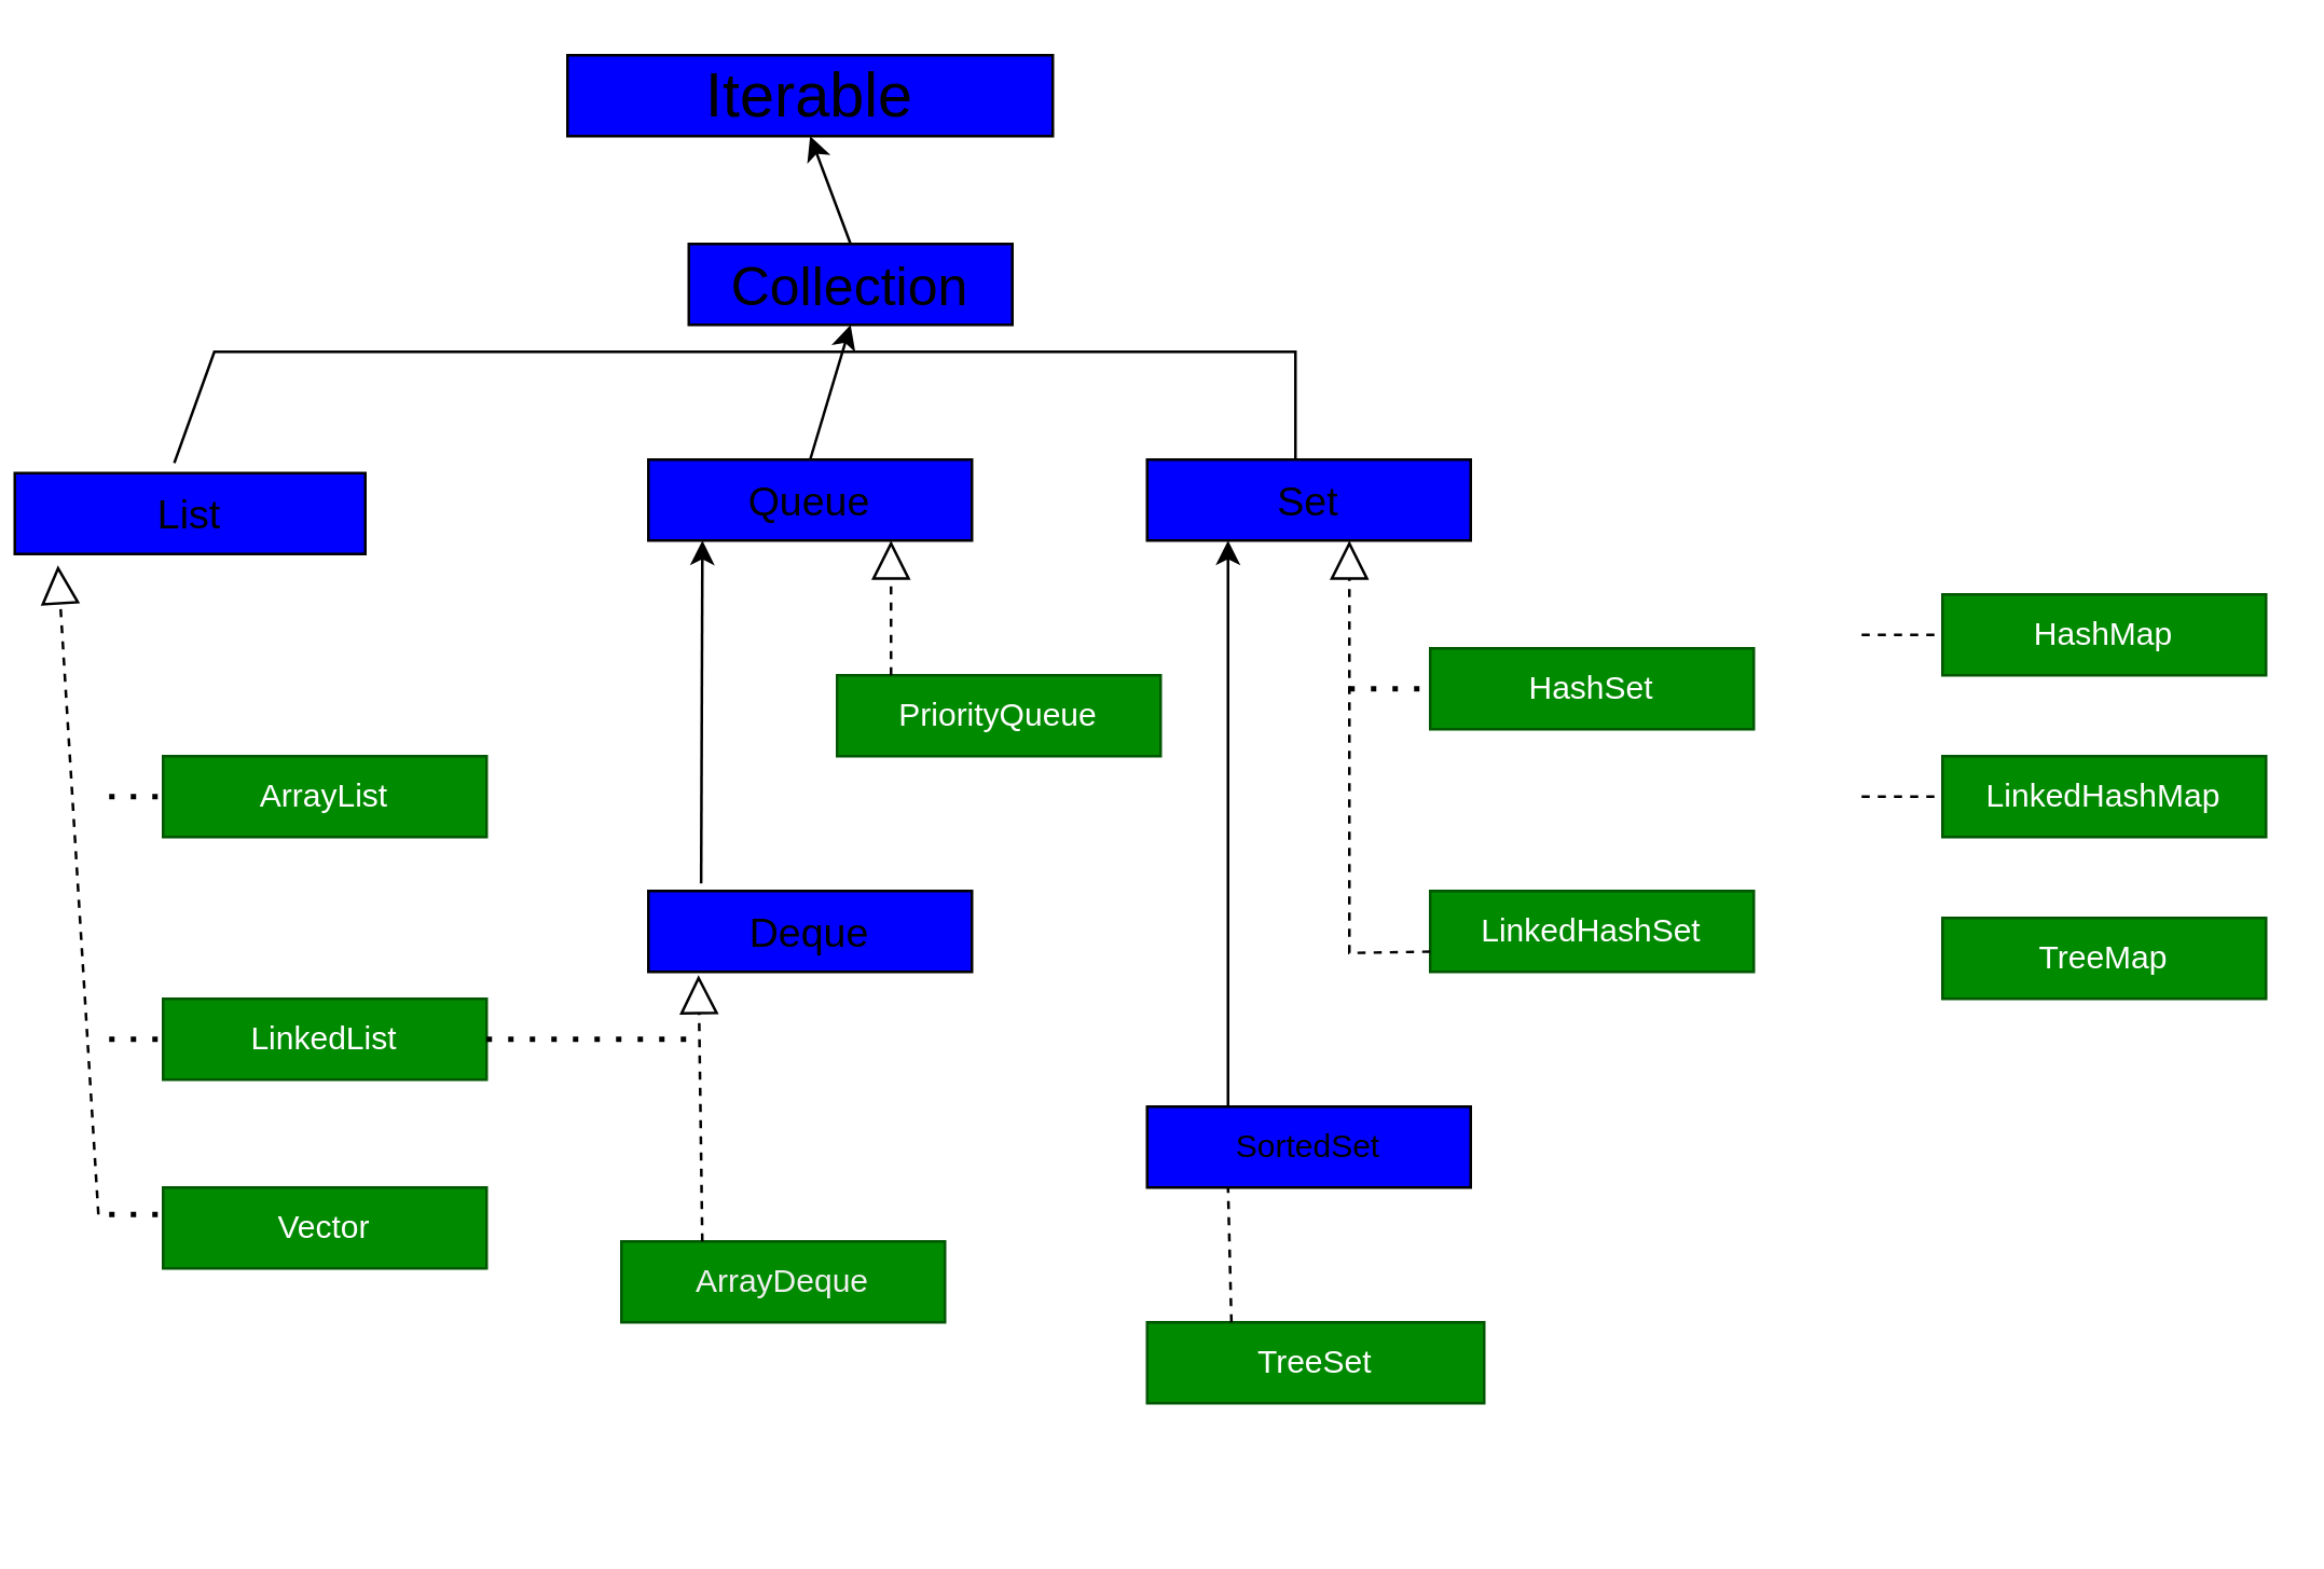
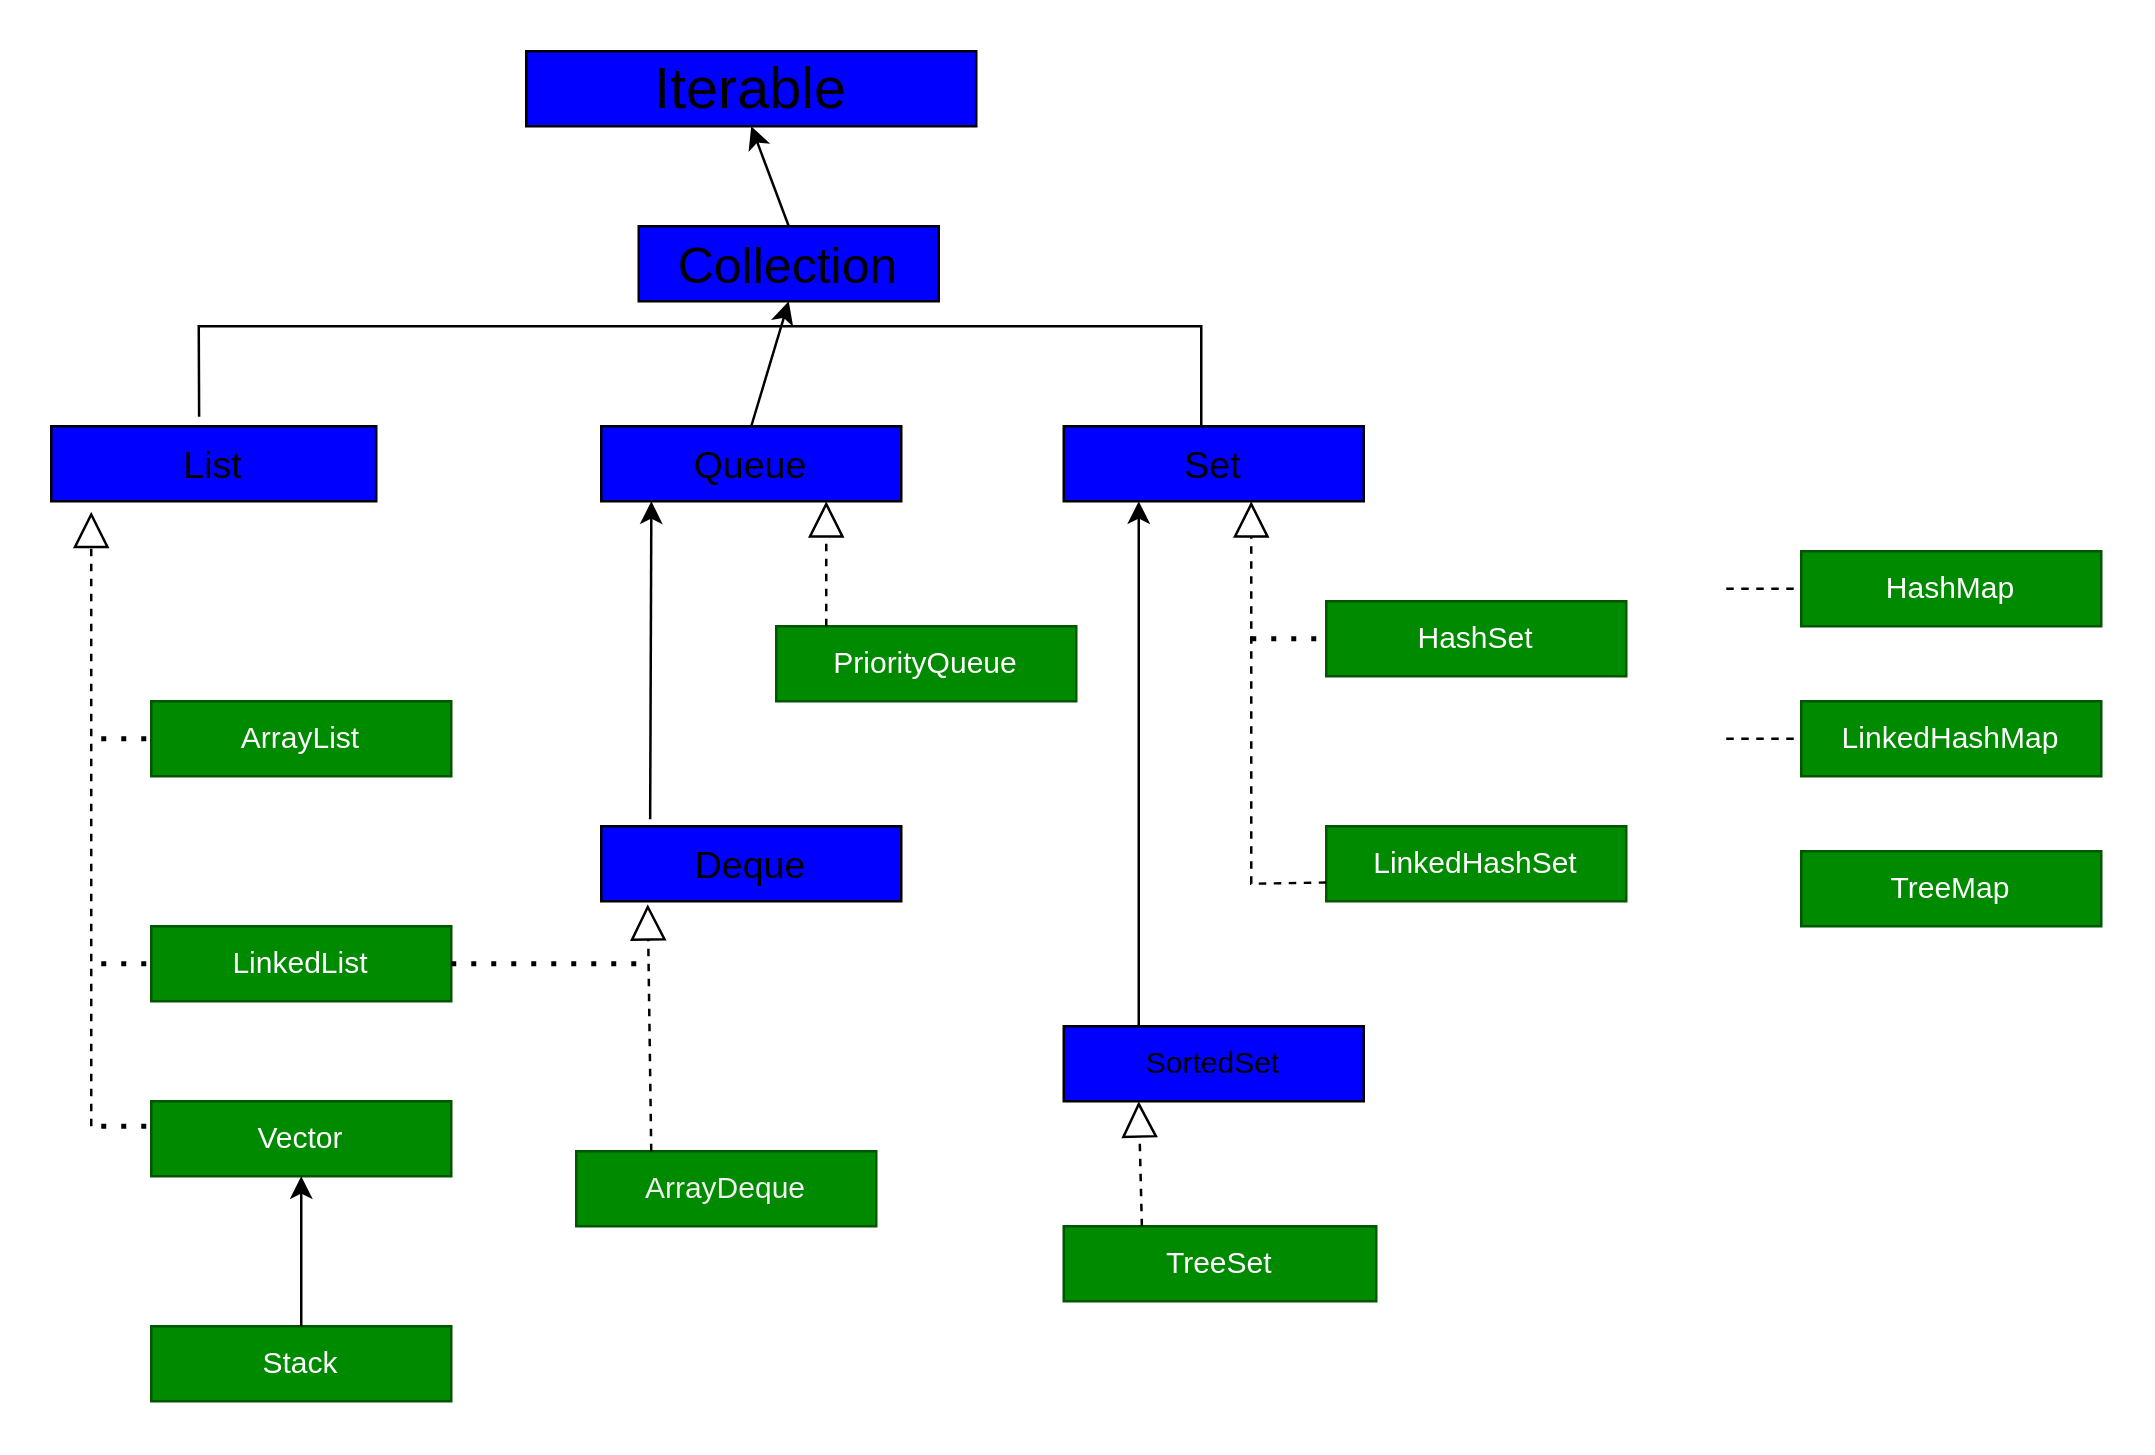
  <mxCell id="0" />
  <mxCell id="1" parent="0" />
  <mxCell id="2" value="Iterable" style="rounded=0;whiteSpace=wrap;html=1;fillColor=#0000FF;fontSize=23;" parent="1" vertex="1"><mxGeometry x="210" y="20" width="180" height="30" as="geometry" /></mxCell>
  <mxCell id="3" value="&lt;font style=&quot;font-size: 20px;&quot;&gt;Collection&lt;/font&gt;" style="rounded=0;whiteSpace=wrap;html=1;fillColor=#0000FF;" parent="1" vertex="1"><mxGeometry x="255" y="90" width="120" height="30" as="geometry" /></mxCell>
- <mxCell id="4" value="&lt;font style=&quot;font-size: 15px;&quot;&gt;List&lt;/font&gt;" style="rounded=0;whiteSpace=wrap;html=1;fillColor=#0000FF;" parent="1" vertex="1"><mxGeometry x="5" y="175" width="130" height="30" as="geometry" /></mxCell>
+ <mxCell id="4" value="&lt;font style=&quot;font-size: 15px;&quot;&gt;List&lt;/font&gt;" style="rounded=0;whiteSpace=wrap;html=1;fillColor=#0000FF;" parent="1" vertex="1"><mxGeometry x="20" y="170" width="130" height="30" as="geometry" /></mxCell>
  <mxCell id="5" value="&lt;font style=&quot;font-size: 15px;&quot;&gt;Queue&lt;/font&gt;" style="rounded=0;whiteSpace=wrap;html=1;fillColor=#0000FF;" parent="1" vertex="1"><mxGeometry x="240" y="170" width="120" height="30" as="geometry" /></mxCell>
  <mxCell id="6" value="&lt;font style=&quot;font-size: 15px;&quot;&gt;Set&lt;/font&gt;" style="rounded=0;whiteSpace=wrap;html=1;fillColor=#0000FF;" parent="1" vertex="1"><mxGeometry x="425" y="170" width="120" height="30" as="geometry" /></mxCell>
  <mxCell id="7" value="" style="endArrow=none;html=1;rounded=0;exitX=0.455;exitY=-0.126;exitDx=0;exitDy=0;exitPerimeter=0;" parent="1" source="4" edge="1"><mxGeometry width="50" height="50" relative="1" as="geometry"><mxPoint x="110" y="130" as="sourcePoint" /><mxPoint x="480" y="170" as="targetPoint" /><Array as="points"><mxPoint x="79" y="130" /><mxPoint x="190" y="130" /><mxPoint x="370" y="130" /><mxPoint x="480" y="130" /></Array></mxGeometry></mxCell>
  <mxCell id="8" value="" style="endArrow=classic;html=1;rounded=0;entryX=0.5;entryY=1;entryDx=0;entryDy=0;exitX=0.5;exitY=0;exitDx=0;exitDy=0;" parent="1" source="5" target="3" edge="1"><mxGeometry width="50" height="50" relative="1" as="geometry"><mxPoint x="260" y="170" as="sourcePoint" /><mxPoint x="310" y="120" as="targetPoint" /></mxGeometry></mxCell>
  <mxCell id="9" value="" style="endArrow=classic;html=1;rounded=0;exitX=0.5;exitY=0;exitDx=0;exitDy=0;entryX=0.5;entryY=1;entryDx=0;entryDy=0;" parent="1" source="3" target="2" edge="1"><mxGeometry width="50" height="50" relative="1" as="geometry"><mxPoint x="260" y="100" as="sourcePoint" /><mxPoint x="310" y="50" as="targetPoint" /></mxGeometry></mxCell>
  <mxCell id="10" value="PriorityQueue" style="rounded=0;whiteSpace=wrap;html=1;fillColor=#008a00;fontColor=#ffffff;strokeColor=#005700;" parent="1" vertex="1"><mxGeometry x="310" y="250" width="120" height="30" as="geometry" /></mxCell>
  <mxCell id="11" value="HashSet" style="rounded=0;whiteSpace=wrap;html=1;fillColor=#008a00;fontColor=#ffffff;strokeColor=#005700;" parent="1" vertex="1"><mxGeometry x="530" y="240" width="120" height="30" as="geometry" /></mxCell>
  <mxCell id="12" value="LinkedHashSet" style="rounded=0;whiteSpace=wrap;html=1;fillColor=#008a00;fontColor=#ffffff;strokeColor=#005700;" parent="1" vertex="1"><mxGeometry x="530" y="330" width="120" height="30" as="geometry" /></mxCell>
  <mxCell id="13" value="ArrayList" style="rounded=0;whiteSpace=wrap;html=1;fillColor=#008a00;fontColor=#ffffff;strokeColor=#005700;" parent="1" vertex="1"><mxGeometry x="60" y="280" width="120" height="30" as="geometry" /></mxCell>
  <mxCell id="14" value="&lt;font style=&quot;font-size: 15px;&quot;&gt;Deque&lt;/font&gt;" style="rounded=0;whiteSpace=wrap;html=1;fillColor=#0000FF;" parent="1" vertex="1"><mxGeometry x="240" y="330" width="120" height="30" as="geometry" /></mxCell>
  <mxCell id="15" value="LinkedList" style="rounded=0;whiteSpace=wrap;html=1;fillColor=#008a00;fontColor=#ffffff;strokeColor=#005700;" parent="1" vertex="1"><mxGeometry x="60" y="370" width="120" height="30" as="geometry" /></mxCell>
  <mxCell id="16" value="Vector" style="rounded=0;whiteSpace=wrap;html=1;fillColor=#008a00;fontColor=#ffffff;strokeColor=#005700;" parent="1" vertex="1"><mxGeometry x="60" y="440" width="120" height="30" as="geometry" /></mxCell>
+ <mxCell id="17" value="Stack" style="rounded=0;whiteSpace=wrap;html=1;fillColor=#008a00;fontColor=#ffffff;strokeColor=#005700;" parent="1" vertex="1"><mxGeometry x="60" y="530" width="120" height="30" as="geometry" /></mxCell>
  <mxCell id="18" value="&lt;font color=&quot;#f0f0f0&quot;&gt;Array&lt;/font&gt;&lt;span style=&quot;color: rgb(240, 240, 240);&quot;&gt;Deque&lt;/span&gt;" style="rounded=0;whiteSpace=wrap;html=1;fillColor=#008a00;fontColor=#ffffff;strokeColor=#005700;" parent="1" vertex="1"><mxGeometry x="230" y="460" width="120" height="30" as="geometry" /></mxCell>
  <mxCell id="19" value="SortedSet" style="rounded=0;whiteSpace=wrap;html=1;fillColor=#0000FF;" parent="1" vertex="1"><mxGeometry x="425" y="410" width="120" height="30" as="geometry" /></mxCell>
  <mxCell id="20" value="TreeSet" style="rounded=0;whiteSpace=wrap;html=1;fillColor=#008a00;fontColor=#ffffff;strokeColor=#005700;" parent="1" vertex="1"><mxGeometry x="425" y="490" width="125" height="30" as="geometry" /></mxCell>
  <mxCell id="21" value="" style="endArrow=block;dashed=1;endFill=0;endSize=12;html=1;rounded=0;entryX=0.75;entryY=1;entryDx=0;entryDy=0;" parent="1" target="5" edge="1"><mxGeometry width="160" relative="1" as="geometry"><mxPoint x="330" y="250" as="sourcePoint" /><mxPoint x="540" y="380" as="targetPoint" /></mxGeometry></mxCell>
  <mxCell id="22" value="" style="endArrow=classic;html=1;rounded=0;entryX=0.25;entryY=1;entryDx=0;entryDy=0;exitX=0.25;exitY=0;exitDx=0;exitDy=0;" parent="1" source="19" target="6" edge="1"><mxGeometry width="50" height="50" relative="1" as="geometry"><mxPoint x="450" y="280" as="sourcePoint" /><mxPoint x="500" y="230" as="targetPoint" /></mxGeometry></mxCell>
  <mxCell id="23" value="" style="endArrow=block;dashed=1;endFill=0;endSize=12;html=1;rounded=0;entryX=0.625;entryY=1;entryDx=0;entryDy=0;entryPerimeter=0;exitX=0;exitY=0.75;exitDx=0;exitDy=0;" parent="1" source="12" target="6" edge="1"><mxGeometry width="160" relative="1" as="geometry"><mxPoint x="500" y="350" as="sourcePoint" /><mxPoint x="660" y="290" as="targetPoint" /><Array as="points"><mxPoint x="500" y="353" /></Array></mxGeometry></mxCell>
  <mxCell id="24" value="" style="endArrow=none;dashed=1;html=1;dashPattern=1 3;strokeWidth=2;rounded=0;entryX=0;entryY=0.5;entryDx=0;entryDy=0;" parent="1" target="11" edge="1"><mxGeometry width="50" height="50" relative="1" as="geometry"><mxPoint x="500" y="255" as="sourcePoint" /><mxPoint x="610" y="360" as="targetPoint" /><Array as="points" /></mxGeometry></mxCell>
- <mxCell id="25" value="" style="endArrow=none;dashed=1;endFill=0;endSize=12;html=1;rounded=0;entryX=0.25;entryY=1;entryDx=0;entryDy=0;exitX=0.25;exitY=0;exitDx=0;exitDy=0;" parent="1" source="20" target="19" edge="1"><mxGeometry width="160" relative="1" as="geometry"><mxPoint x="440" y="550" as="sourcePoint" /><mxPoint x="600" y="550" as="targetPoint" /></mxGeometry></mxCell>
+ <mxCell id="25" value="" style="endArrow=block;dashed=1;endFill=0;endSize=12;html=1;rounded=0;entryX=0.25;entryY=1;entryDx=0;entryDy=0;exitX=0.25;exitY=0;exitDx=0;exitDy=0;" parent="1" source="20" target="19" edge="1"><mxGeometry width="160" relative="1" as="geometry"><mxPoint x="440" y="550" as="sourcePoint" /><mxPoint x="600" y="550" as="targetPoint" /></mxGeometry></mxCell>
+ <mxCell id="26" value="" style="endArrow=classic;html=1;rounded=0;exitX=0.5;exitY=0;exitDx=0;exitDy=0;entryX=0.5;entryY=1;entryDx=0;entryDy=0;" parent="1" source="17" target="16" edge="1"><mxGeometry width="50" height="50" relative="1" as="geometry"><mxPoint x="70" y="520" as="sourcePoint" /><mxPoint x="100" y="490" as="targetPoint" /></mxGeometry></mxCell>
  <mxCell id="27" value="" style="endArrow=block;dashed=1;endFill=0;endSize=12;html=1;rounded=0;entryX=0.123;entryY=1.14;entryDx=0;entryDy=0;entryPerimeter=0;" parent="1" target="4" edge="1"><mxGeometry width="160" relative="1" as="geometry"><mxPoint x="36" y="450" as="sourcePoint" /><mxPoint x="170" y="260" as="targetPoint" /></mxGeometry></mxCell>
  <mxCell id="28" value="" style="endArrow=none;dashed=1;html=1;dashPattern=1 3;strokeWidth=2;rounded=0;entryX=0;entryY=0.5;entryDx=0;entryDy=0;" parent="1" target="13" edge="1"><mxGeometry width="50" height="50" relative="1" as="geometry"><mxPoint x="40" y="295" as="sourcePoint" /><mxPoint x="110" y="320" as="targetPoint" /></mxGeometry></mxCell>
  <mxCell id="29" value="" style="endArrow=none;dashed=1;html=1;dashPattern=1 3;strokeWidth=2;rounded=0;entryX=0;entryY=0.5;entryDx=0;entryDy=0;" parent="1" target="15" edge="1"><mxGeometry width="50" height="50" relative="1" as="geometry"><mxPoint x="40" y="385" as="sourcePoint" /><mxPoint x="440" y="380" as="targetPoint" /></mxGeometry></mxCell>
  <mxCell id="30" value="" style="endArrow=none;dashed=1;html=1;dashPattern=1 3;strokeWidth=2;rounded=0;" parent="1" edge="1"><mxGeometry width="50" height="50" relative="1" as="geometry"><mxPoint x="40" y="450" as="sourcePoint" /><mxPoint x="60" y="450" as="targetPoint" /></mxGeometry></mxCell>
  <mxCell id="31" value="" style="endArrow=block;dashed=1;endFill=0;endSize=12;html=1;rounded=0;entryX=0.155;entryY=1.04;entryDx=0;entryDy=0;entryPerimeter=0;exitX=0.25;exitY=0;exitDx=0;exitDy=0;" parent="1" source="18" target="14" edge="1"><mxGeometry width="160" relative="1" as="geometry"><mxPoint x="150" y="420" as="sourcePoint" /><mxPoint x="310" y="420" as="targetPoint" /></mxGeometry></mxCell>
  <mxCell id="32" value="" style="endArrow=none;dashed=1;html=1;dashPattern=1 3;strokeWidth=2;rounded=0;exitX=1;exitY=0.5;exitDx=0;exitDy=0;" parent="1" source="15" edge="1"><mxGeometry width="50" height="50" relative="1" as="geometry"><mxPoint x="390" y="430" as="sourcePoint" /><mxPoint x="260" y="385" as="targetPoint" /></mxGeometry></mxCell>
  <mxCell id="33" value="" style="endArrow=classic;html=1;rounded=0;exitX=0.163;exitY=-0.093;exitDx=0;exitDy=0;exitPerimeter=0;entryX=0.167;entryY=1;entryDx=0;entryDy=0;entryPerimeter=0;" parent="1" source="14" target="5" edge="1"><mxGeometry width="50" height="50" relative="1" as="geometry"><mxPoint x="230" y="660" as="sourcePoint" /><mxPoint x="280" y="590" as="targetPoint" /></mxGeometry></mxCell>
  <mxCell id="34" value="HashMap" style="rounded=0;whiteSpace=wrap;html=1;fillColor=#008a00;fontColor=#ffffff;strokeColor=#005700;" parent="1" vertex="1"><mxGeometry x="720" y="220" width="120" height="30" as="geometry" /></mxCell>
  <mxCell id="35" value="LinkedHashMap" style="rounded=0;whiteSpace=wrap;html=1;fillColor=#008a00;fontColor=#ffffff;strokeColor=#005700;" parent="1" vertex="1"><mxGeometry x="720" y="280" width="120" height="30" as="geometry" /></mxCell>
  <mxCell id="36" value="TreeMap" style="rounded=0;whiteSpace=wrap;html=1;fillColor=#008a00;fontColor=#ffffff;strokeColor=#005700;" parent="1" vertex="1"><mxGeometry x="720" y="340" width="120" height="30" as="geometry" /></mxCell>
  <mxCell id="37" value="" style="endArrow=none;dashed=1;html=1;rounded=0;entryX=0;entryY=0.5;entryDx=0;entryDy=0;" parent="1" target="34" edge="1"><mxGeometry width="50" height="50" relative="1" as="geometry"><mxPoint x="690" y="235" as="sourcePoint" /><mxPoint x="740" y="400" as="targetPoint" /></mxGeometry></mxCell>
  <mxCell id="38" value="" style="endArrow=none;dashed=1;html=1;rounded=0;entryX=0;entryY=0.5;entryDx=0;entryDy=0;" parent="1" target="35" edge="1"><mxGeometry width="50" height="50" relative="1" as="geometry"><mxPoint x="690" y="295" as="sourcePoint" /><mxPoint x="760" y="440" as="targetPoint" /></mxGeometry></mxCell>
